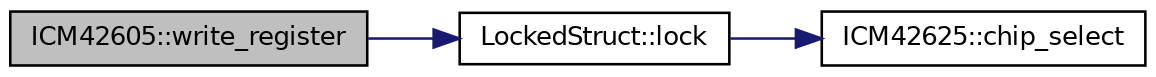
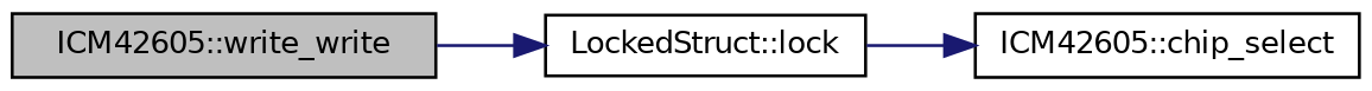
  digraph {
    rankdir=LR
    node [color=black fillcolor=white fontname=Helvetica fontsize=10 shape=record style=filled]
    edge [color=midnightblue fontname=Helvetica fontsize=10 labelfontname=Helvetica labelfontsize=10 style=solid]
-   n1 [fillcolor=grey75 fontcolor=black height=0.2 label="ICM42605::write_register" width=0.4]
+   n1 [fillcolor=grey75 fontcolor=black height=0.2 label="ICM42605::write_write" width=0.4]
    n2 [height=0.2 label="LockedStruct::lock" width=0.4]
-   n3 [height=0.2 label="ICM42625::chip_select" width=0.4]
+   n3 [height=0.2 label="ICM42605::chip_select" width=0.4]
    n1 -> n2
    n2 -> n3
  }
